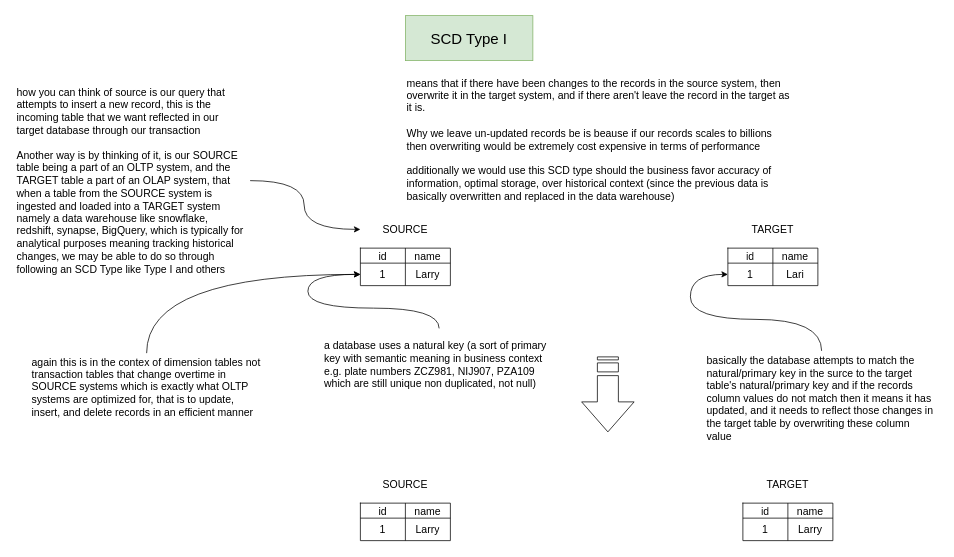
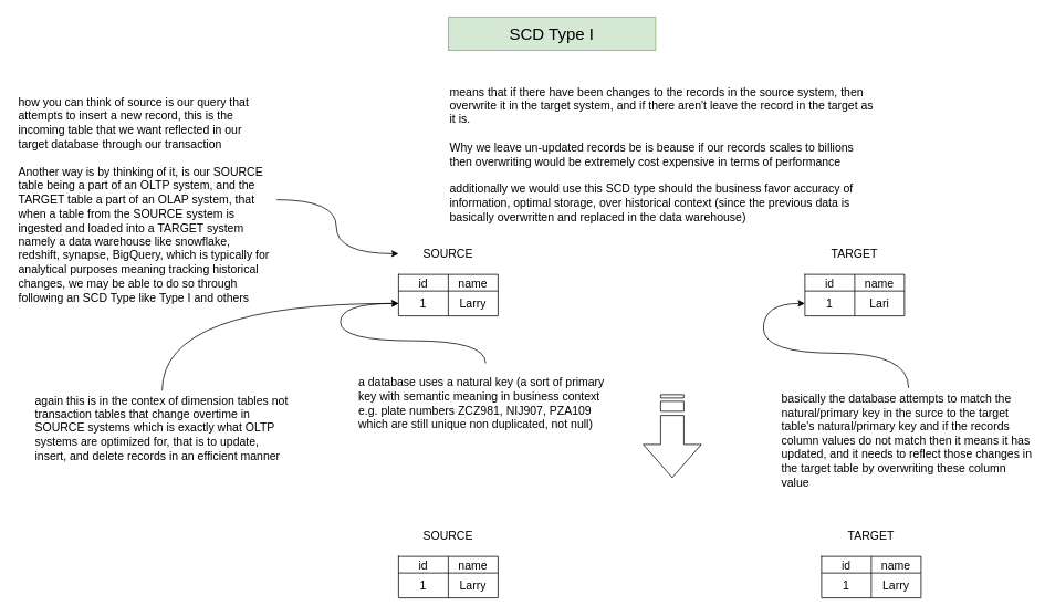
  <mxCell id="0" />
  <mxCell id="1" parent="0" />
  <mxCell id="2" value="" style="shape=table;startSize=0;container=1;collapsible=0;childLayout=tableLayout;fillColor=default;" vertex="1" parent="1"><mxGeometry x="480" y="330" width="120" height="50" as="geometry" /></mxCell>
  <mxCell id="3" value="" style="shape=tableRow;horizontal=0;startSize=0;swimlaneHead=0;swimlaneBody=0;strokeColor=inherit;top=0;left=0;bottom=0;right=0;collapsible=0;dropTarget=0;fillColor=none;points=[[0,0.5],[1,0.5]];portConstraint=eastwest;" vertex="1" parent="2"><mxGeometry width="120" height="20" as="geometry" /></mxCell>
  <mxCell id="4" value="&lt;font style=&quot;font-size: 14px;&quot;&gt;id&lt;/font&gt;" style="shape=partialRectangle;html=1;whiteSpace=wrap;connectable=0;strokeColor=inherit;overflow=hidden;fillColor=none;top=0;left=0;bottom=0;right=0;pointerEvents=1;" vertex="1" parent="3"><mxGeometry width="60" height="20" as="geometry"><mxRectangle width="60" height="20" as="alternateBounds" /></mxGeometry></mxCell>
  <mxCell id="5" value="&lt;font style=&quot;font-size: 14px;&quot;&gt;name&lt;/font&gt;" style="shape=partialRectangle;html=1;whiteSpace=wrap;connectable=0;strokeColor=inherit;overflow=hidden;fillColor=none;top=0;left=0;bottom=0;right=0;pointerEvents=1;" vertex="1" parent="3"><mxGeometry x="60" width="60" height="20" as="geometry"><mxRectangle width="60" height="20" as="alternateBounds" /></mxGeometry></mxCell>
  <mxCell id="6" value="" style="shape=tableRow;horizontal=0;startSize=0;swimlaneHead=0;swimlaneBody=0;strokeColor=inherit;top=0;left=0;bottom=0;right=0;collapsible=0;dropTarget=0;fillColor=none;points=[[0,0.5],[1,0.5]];portConstraint=eastwest;" vertex="1" parent="2"><mxGeometry y="20" width="120" height="30" as="geometry" /></mxCell>
  <mxCell id="7" value="&lt;font style=&quot;font-size: 14px;&quot;&gt;1&lt;/font&gt;" style="shape=partialRectangle;html=1;whiteSpace=wrap;connectable=0;strokeColor=inherit;overflow=hidden;fillColor=none;top=0;left=0;bottom=0;right=0;pointerEvents=1;" vertex="1" parent="6"><mxGeometry width="60" height="30" as="geometry"><mxRectangle width="60" height="30" as="alternateBounds" /></mxGeometry></mxCell>
  <mxCell id="8" value="&lt;font style=&quot;font-size: 14px;&quot;&gt;Larry&lt;/font&gt;" style="shape=partialRectangle;html=1;whiteSpace=wrap;connectable=0;strokeColor=inherit;overflow=hidden;fillColor=none;top=0;left=0;bottom=0;right=0;pointerEvents=1;" vertex="1" parent="6"><mxGeometry x="60" width="60" height="30" as="geometry"><mxRectangle width="60" height="30" as="alternateBounds" /></mxGeometry></mxCell>
  <mxCell id="9" value="&lt;font style=&quot;font-size: 14px;&quot;&gt;means that if there have been changes to the records in the source system, then overwrite it in the target system, and if there aren't leave the record in the target as it is.&lt;/font&gt;&lt;span style=&quot;background-color: transparent; color: light-dark(rgb(0, 0, 0), rgb(255, 255, 255)); font-size: 14px;&quot;&gt;&amp;nbsp;&lt;/span&gt;&lt;div&gt;&lt;span style=&quot;background-color: transparent; color: light-dark(rgb(0, 0, 0), rgb(255, 255, 255)); font-size: 14px;&quot;&gt;&lt;br&gt;&lt;/span&gt;&lt;/div&gt;&lt;div&gt;&lt;span style=&quot;background-color: transparent; color: light-dark(rgb(0, 0, 0), rgb(255, 255, 255)); font-size: 14px;&quot;&gt;Why we leave un-updated records be is beause if our records scales to billions then overwriting would be extremely cost expensive in terms of performance&lt;/span&gt;&lt;/div&gt;&lt;div&gt;&lt;span style=&quot;background-color: transparent; color: light-dark(rgb(0, 0, 0), rgb(255, 255, 255)); font-size: 14px;&quot;&gt;&lt;br&gt;&lt;/span&gt;&lt;/div&gt;&lt;div&gt;&lt;span style=&quot;background-color: transparent; color: light-dark(rgb(0, 0, 0), rgb(255, 255, 255)); font-size: 14px;&quot;&gt;additionally we would use this SCD type should the business favor accuracy of information, optimal storage, over historical context (since the previous data is basically overwritten and replaced in the data warehouse)&lt;/span&gt;&lt;/div&gt;" style="text;html=1;whiteSpace=wrap;strokeColor=none;fillColor=none;align=left;verticalAlign=middle;rounded=0;" vertex="1" parent="1"><mxGeometry x="540" y="90" width="520" height="190" as="geometry" /></mxCell>
  <mxCell id="10" value="" style="shape=table;startSize=0;container=1;collapsible=0;childLayout=tableLayout;fillColor=default;" vertex="1" parent="1"><mxGeometry x="970" y="330" width="120" height="50" as="geometry" /></mxCell>
  <mxCell id="11" value="" style="shape=tableRow;horizontal=0;startSize=0;swimlaneHead=0;swimlaneBody=0;strokeColor=inherit;top=0;left=0;bottom=0;right=0;collapsible=0;dropTarget=0;fillColor=none;points=[[0,0.5],[1,0.5]];portConstraint=eastwest;" vertex="1" parent="10"><mxGeometry width="120" height="20" as="geometry" /></mxCell>
  <mxCell id="12" value="&lt;font style=&quot;font-size: 14px;&quot;&gt;id&lt;/font&gt;" style="shape=partialRectangle;html=1;whiteSpace=wrap;connectable=0;strokeColor=inherit;overflow=hidden;fillColor=none;top=0;left=0;bottom=0;right=0;pointerEvents=1;" vertex="1" parent="11"><mxGeometry width="60" height="20" as="geometry"><mxRectangle width="60" height="20" as="alternateBounds" /></mxGeometry></mxCell>
  <mxCell id="13" value="&lt;font style=&quot;font-size: 14px;&quot;&gt;name&lt;/font&gt;" style="shape=partialRectangle;html=1;whiteSpace=wrap;connectable=0;strokeColor=inherit;overflow=hidden;fillColor=none;top=0;left=0;bottom=0;right=0;pointerEvents=1;" vertex="1" parent="11"><mxGeometry x="60" width="60" height="20" as="geometry"><mxRectangle width="60" height="20" as="alternateBounds" /></mxGeometry></mxCell>
  <mxCell id="14" value="" style="shape=tableRow;horizontal=0;startSize=0;swimlaneHead=0;swimlaneBody=0;strokeColor=inherit;top=0;left=0;bottom=0;right=0;collapsible=0;dropTarget=0;fillColor=none;points=[[0,0.5],[1,0.5]];portConstraint=eastwest;" vertex="1" parent="10"><mxGeometry y="20" width="120" height="30" as="geometry" /></mxCell>
  <mxCell id="15" value="&lt;font style=&quot;font-size: 14px;&quot;&gt;1&lt;/font&gt;" style="shape=partialRectangle;html=1;whiteSpace=wrap;connectable=0;strokeColor=inherit;overflow=hidden;fillColor=none;top=0;left=0;bottom=0;right=0;pointerEvents=1;" vertex="1" parent="14"><mxGeometry width="60" height="30" as="geometry"><mxRectangle width="60" height="30" as="alternateBounds" /></mxGeometry></mxCell>
  <mxCell id="16" value="&lt;font style=&quot;font-size: 14px;&quot;&gt;Lari&lt;/font&gt;" style="shape=partialRectangle;html=1;whiteSpace=wrap;connectable=0;strokeColor=inherit;overflow=hidden;fillColor=none;top=0;left=0;bottom=0;right=0;pointerEvents=1;" vertex="1" parent="14"><mxGeometry x="60" width="60" height="30" as="geometry"><mxRectangle width="60" height="30" as="alternateBounds" /></mxGeometry></mxCell>
  <mxCell id="17" value="&lt;span style=&quot;font-size: 14px;&quot;&gt;SOURCE&lt;/span&gt;" style="text;html=1;whiteSpace=wrap;strokeColor=none;fillColor=none;align=center;verticalAlign=middle;rounded=0;" vertex="1" parent="1"><mxGeometry x="480" y="290" width="120" height="30" as="geometry" /></mxCell>
  <mxCell id="18" value="&lt;span style=&quot;font-size: 14px;&quot;&gt;TARGET&lt;/span&gt;" style="text;html=1;whiteSpace=wrap;strokeColor=none;fillColor=none;align=center;verticalAlign=middle;rounded=0;" vertex="1" parent="1"><mxGeometry x="970" y="290" width="120" height="30" as="geometry" /></mxCell>
  <mxCell id="19" style="edgeStyle=orthogonalEdgeStyle;rounded=0;orthogonalLoop=1;jettySize=auto;html=1;entryX=0;entryY=0.5;entryDx=0;entryDy=0;sourcePerimeterSpacing=3;targetPerimeterSpacing=3;curved=1;" edge="1" parent="1" source="20" target="17"><mxGeometry relative="1" as="geometry" /></mxCell>
  <mxCell id="20" value="&lt;font style=&quot;font-size: 14px;&quot;&gt;how you can think of source is our query that attempts to insert a new record, this is the incoming table that we want reflected in our target database through our transaction&lt;/font&gt;&lt;div&gt;&lt;font style=&quot;font-size: 14px;&quot;&gt;&lt;br&gt;&lt;/font&gt;&lt;/div&gt;&lt;div&gt;&lt;font style=&quot;font-size: 14px;&quot;&gt;Another way is by thinking of it, is our SOURCE table being a part of an OLTP system, and the TARGET table a part of an OLAP system, that when a table from the SOURCE system is ingested and loaded into a TARGET system namely a data warehouse like snowflake, redshift, synapse, BigQuery, which is typically for analytical purposes meaning tracking historical changes, we may be able to do so through following an SCD Type like Type I and others&lt;/font&gt;&lt;/div&gt;" style="text;html=1;whiteSpace=wrap;strokeColor=none;fillColor=none;align=left;verticalAlign=middle;rounded=0;" vertex="1" parent="1"><mxGeometry x="20" y="110" width="310" height="260" as="geometry" /></mxCell>
  <mxCell id="21" value="" style="html=1;shadow=0;dashed=0;align=center;verticalAlign=middle;shape=mxgraph.arrows2.stripedArrow;dy=0.6;dx=40;notch=25;rotation=90;" vertex="1" parent="1"><mxGeometry x="760" y="490" width="100" height="70" as="geometry" /></mxCell>
  <mxCell id="22" style="edgeStyle=orthogonalEdgeStyle;rounded=0;orthogonalLoop=1;jettySize=auto;html=1;entryX=0;entryY=0.5;entryDx=0;entryDy=0;curved=1;sourcePerimeterSpacing=3;targetPerimeterSpacing=3;" edge="1" parent="1" source="23" target="6"><mxGeometry relative="1" as="geometry" /></mxCell>
  <mxCell id="23" value="&lt;span style=&quot;font-size: 14px;&quot;&gt;a database uses a natural key (a sort of primary key with semantic meaning in business context e.g. plate numbers ZCZ981, NIJ907, PZA109 which are still unique non duplicated, not null)&amp;nbsp;&lt;/span&gt;" style="text;html=1;whiteSpace=wrap;strokeColor=none;fillColor=none;align=left;verticalAlign=middle;rounded=0;" vertex="1" parent="1"><mxGeometry x="430" y="440" width="310" height="90" as="geometry" /></mxCell>
  <mxCell id="24" style="edgeStyle=orthogonalEdgeStyle;rounded=0;orthogonalLoop=1;jettySize=auto;html=1;entryX=0;entryY=0.5;entryDx=0;entryDy=0;curved=1;sourcePerimeterSpacing=3;targetPerimeterSpacing=3;" edge="1" parent="1" source="25" target="14"><mxGeometry relative="1" as="geometry" /></mxCell>
  <mxCell id="25" value="&lt;span style=&quot;font-size: 14px;&quot;&gt;basically the database attempts to match the natural/primary key in the surce to the target table's natural/primary key and if the records column values do not match then it means it has updated, and it needs to reflect those changes in the target table by overwriting these column value&lt;/span&gt;" style="text;html=1;whiteSpace=wrap;strokeColor=none;fillColor=none;align=left;verticalAlign=middle;rounded=0;" vertex="1" parent="1"><mxGeometry x="940" y="470" width="310" height="120" as="geometry" /></mxCell>
- <mxCell id="26" value="&lt;font style=&quot;font-size: 20px;&quot;&gt;SCD Type I&lt;/font&gt;" style="text;html=1;whiteSpace=wrap;strokeColor=#82b366;fillColor=#d5e8d4;align=center;verticalAlign=middle;rounded=0;" vertex="1" parent="1"><mxGeometry x="540" y="20" width="170" height="60" as="geometry" /></mxCell>
+ <mxCell id="26" value="&lt;font style=&quot;font-size: 20px;&quot;&gt;SCD Type I&lt;/font&gt;" style="text;html=1;whiteSpace=wrap;strokeColor=#82b366;fillColor=#d5e8d4;align=center;verticalAlign=middle;rounded=0;" vertex="1" parent="1"><mxGeometry x="540" y="20" width="250" height="40" as="geometry" /></mxCell>
  <mxCell id="27" style="edgeStyle=orthogonalEdgeStyle;rounded=0;orthogonalLoop=1;jettySize=auto;html=1;entryX=0;entryY=0.5;entryDx=0;entryDy=0;curved=1;" edge="1" parent="1" source="28" target="6"><mxGeometry relative="1" as="geometry" /></mxCell>
  <mxCell id="28" value="&lt;span style=&quot;font-size: 14px;&quot;&gt;again this is in the contex of dimension tables not transaction tables that change overtime in SOURCE systems which is exactly what OLTP systems are optimized for, that is to update, insert, and delete records in an efficient manner&lt;/span&gt;" style="text;html=1;whiteSpace=wrap;strokeColor=none;fillColor=none;align=left;verticalAlign=middle;rounded=0;" vertex="1" parent="1"><mxGeometry x="40" y="470" width="310" height="90" as="geometry" /></mxCell>
  <mxCell id="29" value="" style="shape=table;startSize=0;container=1;collapsible=0;childLayout=tableLayout;fillColor=default;" vertex="1" parent="1"><mxGeometry x="480" y="670" width="120" height="50" as="geometry" /></mxCell>
  <mxCell id="30" value="" style="shape=tableRow;horizontal=0;startSize=0;swimlaneHead=0;swimlaneBody=0;strokeColor=inherit;top=0;left=0;bottom=0;right=0;collapsible=0;dropTarget=0;fillColor=none;points=[[0,0.5],[1,0.5]];portConstraint=eastwest;" vertex="1" parent="29"><mxGeometry width="120" height="20" as="geometry" /></mxCell>
  <mxCell id="31" value="&lt;font style=&quot;font-size: 14px;&quot;&gt;id&lt;/font&gt;" style="shape=partialRectangle;html=1;whiteSpace=wrap;connectable=0;strokeColor=inherit;overflow=hidden;fillColor=none;top=0;left=0;bottom=0;right=0;pointerEvents=1;" vertex="1" parent="30"><mxGeometry width="60" height="20" as="geometry"><mxRectangle width="60" height="20" as="alternateBounds" /></mxGeometry></mxCell>
  <mxCell id="32" value="&lt;font style=&quot;font-size: 14px;&quot;&gt;name&lt;/font&gt;" style="shape=partialRectangle;html=1;whiteSpace=wrap;connectable=0;strokeColor=inherit;overflow=hidden;fillColor=none;top=0;left=0;bottom=0;right=0;pointerEvents=1;" vertex="1" parent="30"><mxGeometry x="60" width="60" height="20" as="geometry"><mxRectangle width="60" height="20" as="alternateBounds" /></mxGeometry></mxCell>
  <mxCell id="33" value="" style="shape=tableRow;horizontal=0;startSize=0;swimlaneHead=0;swimlaneBody=0;strokeColor=inherit;top=0;left=0;bottom=0;right=0;collapsible=0;dropTarget=0;fillColor=none;points=[[0,0.5],[1,0.5]];portConstraint=eastwest;" vertex="1" parent="29"><mxGeometry y="20" width="120" height="30" as="geometry" /></mxCell>
  <mxCell id="34" value="&lt;font style=&quot;font-size: 14px;&quot;&gt;1&lt;/font&gt;" style="shape=partialRectangle;html=1;whiteSpace=wrap;connectable=0;strokeColor=inherit;overflow=hidden;fillColor=none;top=0;left=0;bottom=0;right=0;pointerEvents=1;" vertex="1" parent="33"><mxGeometry width="60" height="30" as="geometry"><mxRectangle width="60" height="30" as="alternateBounds" /></mxGeometry></mxCell>
  <mxCell id="35" value="&lt;font style=&quot;font-size: 14px;&quot;&gt;Larry&lt;/font&gt;" style="shape=partialRectangle;html=1;whiteSpace=wrap;connectable=0;strokeColor=inherit;overflow=hidden;fillColor=none;top=0;left=0;bottom=0;right=0;pointerEvents=1;" vertex="1" parent="33"><mxGeometry x="60" width="60" height="30" as="geometry"><mxRectangle width="60" height="30" as="alternateBounds" /></mxGeometry></mxCell>
  <mxCell id="36" value="&lt;span style=&quot;font-size: 14px;&quot;&gt;SOURCE&lt;/span&gt;" style="text;html=1;whiteSpace=wrap;strokeColor=none;fillColor=none;align=center;verticalAlign=middle;rounded=0;" vertex="1" parent="1"><mxGeometry x="480" y="630" width="120" height="30" as="geometry" /></mxCell>
  <mxCell id="37" value="" style="shape=table;startSize=0;container=1;collapsible=0;childLayout=tableLayout;fillColor=default;" vertex="1" parent="1"><mxGeometry x="990" y="670" width="120" height="50" as="geometry" /></mxCell>
  <mxCell id="38" value="" style="shape=tableRow;horizontal=0;startSize=0;swimlaneHead=0;swimlaneBody=0;strokeColor=inherit;top=0;left=0;bottom=0;right=0;collapsible=0;dropTarget=0;fillColor=none;points=[[0,0.5],[1,0.5]];portConstraint=eastwest;" vertex="1" parent="37"><mxGeometry width="120" height="20" as="geometry" /></mxCell>
  <mxCell id="39" value="&lt;font style=&quot;font-size: 14px;&quot;&gt;id&lt;/font&gt;" style="shape=partialRectangle;html=1;whiteSpace=wrap;connectable=0;strokeColor=inherit;overflow=hidden;fillColor=none;top=0;left=0;bottom=0;right=0;pointerEvents=1;" vertex="1" parent="38"><mxGeometry width="60" height="20" as="geometry"><mxRectangle width="60" height="20" as="alternateBounds" /></mxGeometry></mxCell>
  <mxCell id="40" value="&lt;font style=&quot;font-size: 14px;&quot;&gt;name&lt;/font&gt;" style="shape=partialRectangle;html=1;whiteSpace=wrap;connectable=0;strokeColor=inherit;overflow=hidden;fillColor=none;top=0;left=0;bottom=0;right=0;pointerEvents=1;" vertex="1" parent="38"><mxGeometry x="60" width="60" height="20" as="geometry"><mxRectangle width="60" height="20" as="alternateBounds" /></mxGeometry></mxCell>
  <mxCell id="41" value="" style="shape=tableRow;horizontal=0;startSize=0;swimlaneHead=0;swimlaneBody=0;strokeColor=inherit;top=0;left=0;bottom=0;right=0;collapsible=0;dropTarget=0;fillColor=none;points=[[0,0.5],[1,0.5]];portConstraint=eastwest;" vertex="1" parent="37"><mxGeometry y="20" width="120" height="30" as="geometry" /></mxCell>
  <mxCell id="42" value="&lt;font style=&quot;font-size: 14px;&quot;&gt;1&lt;/font&gt;" style="shape=partialRectangle;html=1;whiteSpace=wrap;connectable=0;strokeColor=inherit;overflow=hidden;fillColor=none;top=0;left=0;bottom=0;right=0;pointerEvents=1;" vertex="1" parent="41"><mxGeometry width="60" height="30" as="geometry"><mxRectangle width="60" height="30" as="alternateBounds" /></mxGeometry></mxCell>
  <mxCell id="43" value="&lt;font style=&quot;font-size: 14px;&quot;&gt;Larry&lt;/font&gt;" style="shape=partialRectangle;html=1;whiteSpace=wrap;connectable=0;strokeColor=inherit;overflow=hidden;fillColor=none;top=0;left=0;bottom=0;right=0;pointerEvents=1;" vertex="1" parent="41"><mxGeometry x="60" width="60" height="30" as="geometry"><mxRectangle width="60" height="30" as="alternateBounds" /></mxGeometry></mxCell>
  <mxCell id="44" value="&lt;span style=&quot;font-size: 14px;&quot;&gt;TARGET&lt;/span&gt;" style="text;html=1;whiteSpace=wrap;strokeColor=none;fillColor=none;align=center;verticalAlign=middle;rounded=0;" vertex="1" parent="1"><mxGeometry x="990" y="630" width="120" height="30" as="geometry" /></mxCell>
